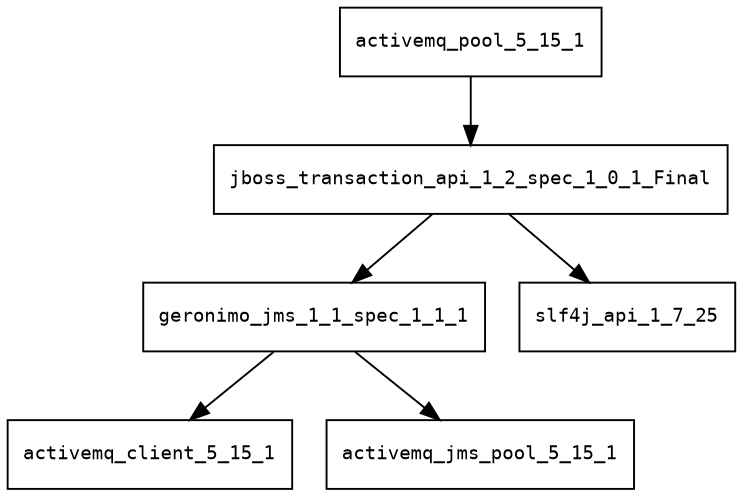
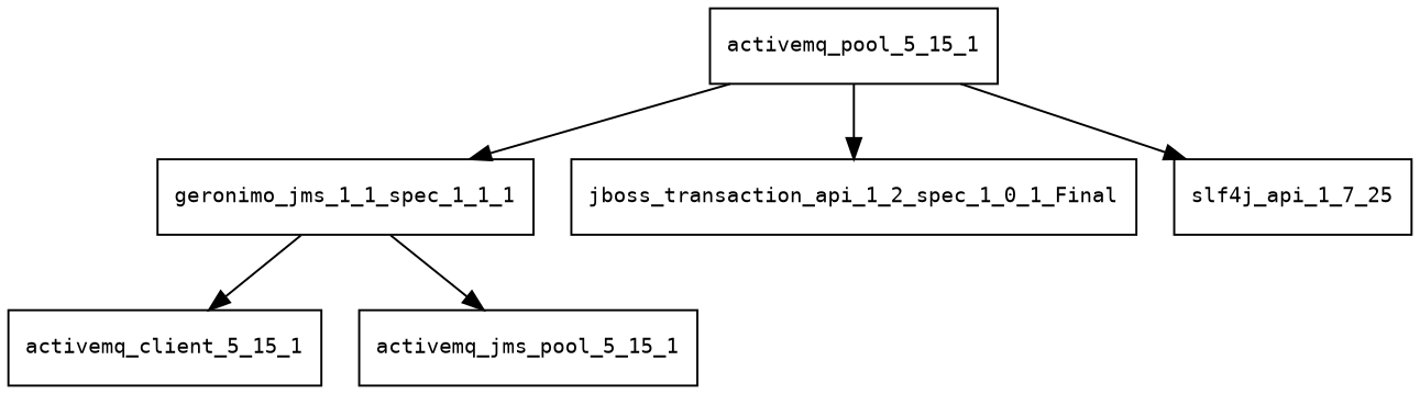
  digraph {
    fontname="DejaVu Sans Mono"
    node [fontname="DejaVu Sans Mono" fontsize=10.0 shape=box]
    edge [fontname="DejaVu Sans Mono"]
    activemq_pool_5_15_1
    geronimo_jms_1_1_spec_1_1_1
    jboss_transaction_api_1_2_spec_1_0_1_Final
    slf4j_api_1_7_25
    activemq_client_5_15_1
    activemq_jms_pool_5_15_1
-   jboss_transaction_api_1_2_spec_1_0_1_Final -> geronimo_jms_1_1_spec_1_1_1
+   activemq_pool_5_15_1 -> geronimo_jms_1_1_spec_1_1_1
    activemq_pool_5_15_1 -> jboss_transaction_api_1_2_spec_1_0_1_Final
-   jboss_transaction_api_1_2_spec_1_0_1_Final -> slf4j_api_1_7_25
+   activemq_pool_5_15_1 -> slf4j_api_1_7_25
    geronimo_jms_1_1_spec_1_1_1 -> activemq_client_5_15_1
    geronimo_jms_1_1_spec_1_1_1 -> activemq_jms_pool_5_15_1
  }
